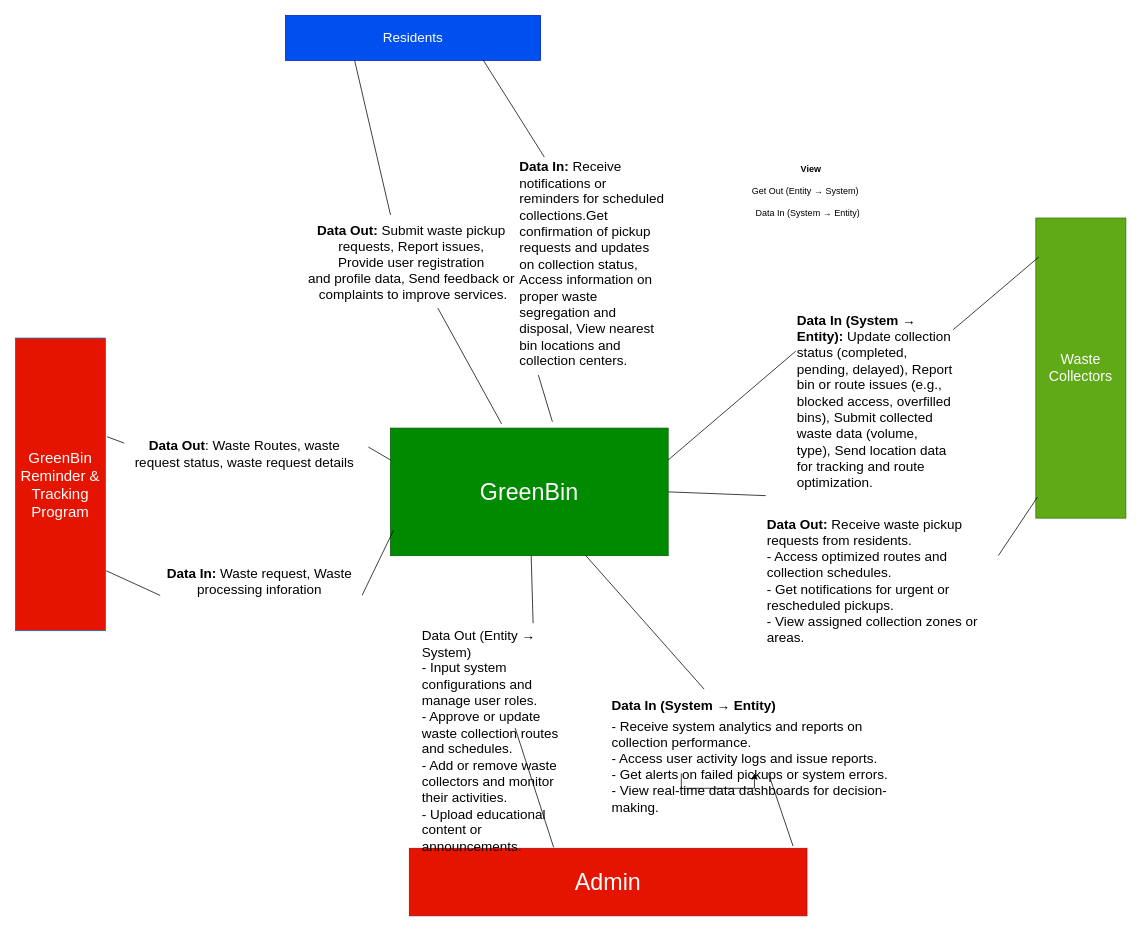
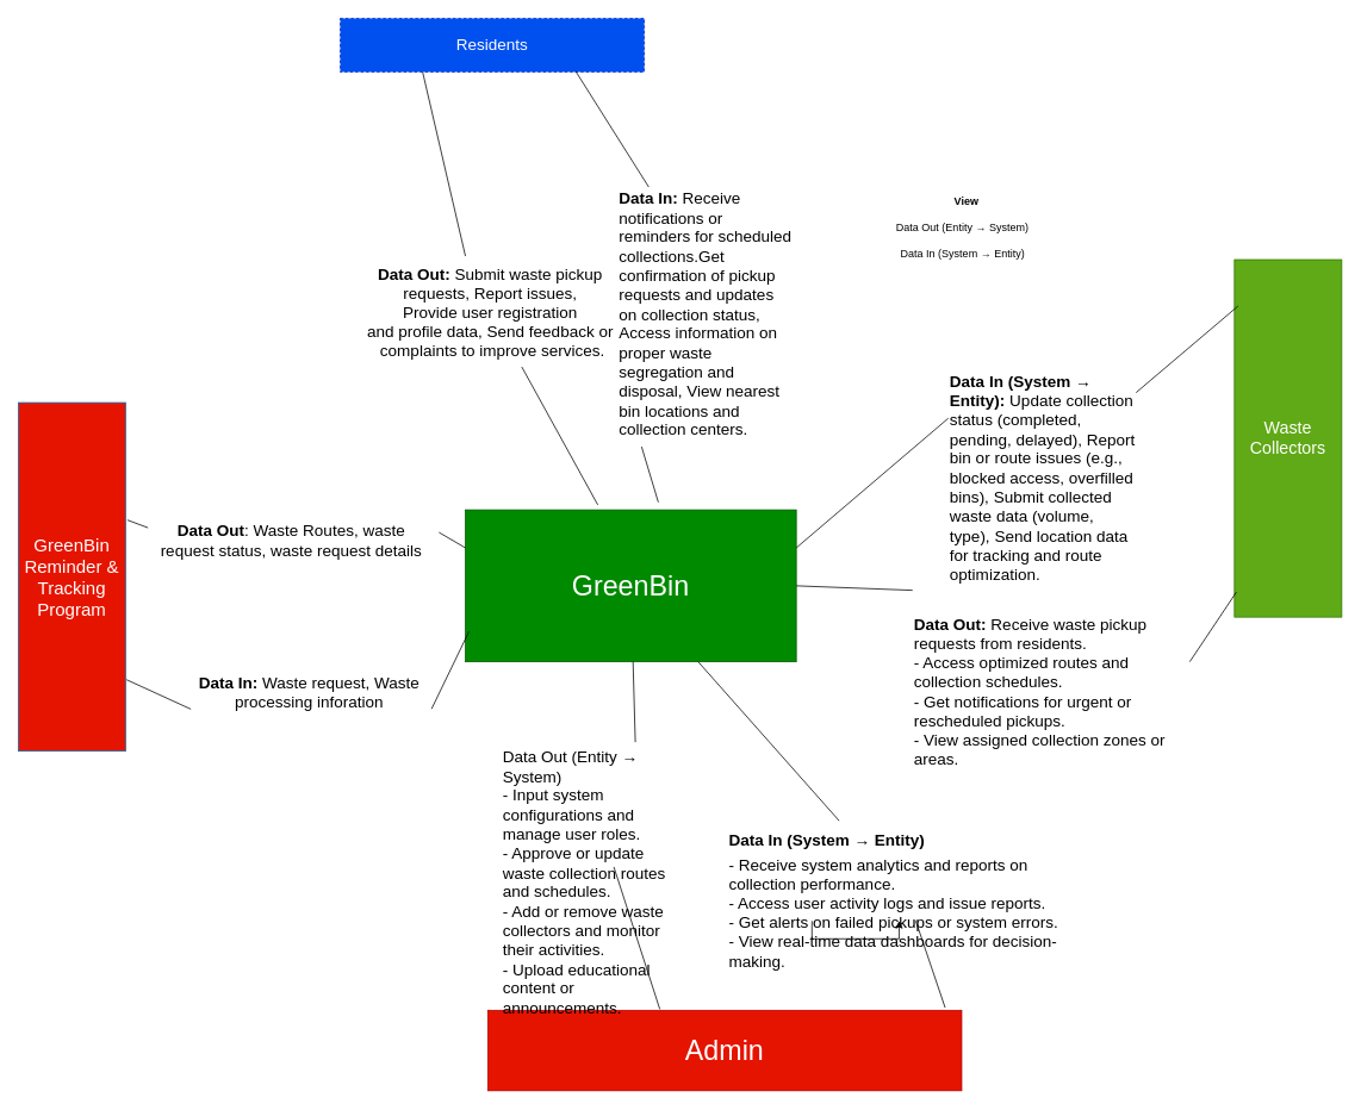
  <mxCell id="0" />
  <mxCell id="1" parent="0" />
  <mxCell id="2" value="GreenBin" style="rounded=0;whiteSpace=wrap;html=1;fillColor=#008a00;strokeColor=#005700;fontColor=#ffffff;fontSize=31;" parent="1" vertex="1"><mxGeometry x="520" y="570" width="370" height="170" as="geometry" /></mxCell>
- <mxCell id="3" value="Residents" style="rounded=0;whiteSpace=wrap;html=1;fillColor=#0050ef;fontColor=#ffffff;strokeColor=#001DBC;fontSize=18;" parent="1" vertex="1"><mxGeometry x="380" y="20" width="340" height="60" as="geometry" /></mxCell>
+ <mxCell id="3" value="Residents" style="rounded=0;whiteSpace=wrap;html=1;fillColor=#0050ef;fontColor=#ffffff;strokeColor=#001DBC;fontSize=18;dashed=1;" parent="1" vertex="1"><mxGeometry x="380" y="20" width="340" height="60" as="geometry" /></mxCell>
  <mxCell id="4" value="Waste Collectors" style="rounded=0;whiteSpace=wrap;html=1;fillColor=#60a917;fontColor=#ffffff;strokeColor=#2D7600;fontSize=19;" parent="1" vertex="1"><mxGeometry x="1380" y="290" width="120" height="400" as="geometry" /></mxCell>
  <mxCell id="5" value="Admin" style="rounded=0;whiteSpace=wrap;html=1;fillColor=#e51400;fontColor=#ffffff;strokeColor=#B20000;fontSize=31;" parent="1" vertex="1"><mxGeometry x="545" y="1130" width="530" height="90" as="geometry" /></mxCell>
  <mxCell id="6" value="" style="endArrow=none;html=1;rounded=0;entryX=0.4;entryY=-0.033;entryDx=0;entryDy=0;entryPerimeter=0;" parent="1" source="9" target="2" edge="1"><mxGeometry width="50" height="50" relative="1" as="geometry"><mxPoint x="760" y="660" as="sourcePoint" /><mxPoint x="810" y="610" as="targetPoint" /></mxGeometry></mxCell>
  <mxCell id="7" value="" style="endArrow=none;html=1;rounded=0;entryX=0.583;entryY=-0.05;entryDx=0;entryDy=0;entryPerimeter=0;exitX=0.135;exitY=1.015;exitDx=0;exitDy=0;exitPerimeter=0;" parent="1" source="11" target="2" edge="1"><mxGeometry width="50" height="50" relative="1" as="geometry"><mxPoint x="729.86" y="431.98" as="sourcePoint" /><mxPoint x="815.86" y="559.98" as="targetPoint" /></mxGeometry></mxCell>
  <mxCell id="8" value="" style="endArrow=none;html=1;rounded=0;exitX=0.271;exitY=1;exitDx=0;exitDy=0;exitPerimeter=0;entryX=0.4;entryY=-0.033;entryDx=0;entryDy=0;entryPerimeter=0;" parent="1" source="3" target="9" edge="1"><mxGeometry width="50" height="50" relative="1" as="geometry"><mxPoint x="652" y="440" as="sourcePoint" /><mxPoint x="718" y="558" as="targetPoint" /></mxGeometry></mxCell>
  <mxCell id="9" value="&lt;div&gt;&lt;b&gt;Data Out:&amp;nbsp;&lt;/b&gt;&lt;span style=&quot;background-color: transparent; color: light-dark(rgb(0, 0, 0), rgb(255, 255, 255));&quot;&gt;Submit waste pickup&amp;nbsp;&lt;/span&gt;&lt;/div&gt;&lt;div&gt;&lt;span style=&quot;background-color: transparent; color: light-dark(rgb(0, 0, 0), rgb(255, 255, 255));&quot;&gt;requests, &lt;/span&gt;&lt;span style=&quot;background-color: transparent; color: light-dark(rgb(0, 0, 0), rgb(255, 255, 255));&quot;&gt;Report issues,&amp;nbsp;&lt;/span&gt;&lt;/div&gt;&lt;div&gt;&lt;span style=&quot;background-color: transparent; color: light-dark(rgb(0, 0, 0), rgb(255, 255, 255));&quot;&gt;Provide user registration&amp;nbsp;&lt;/span&gt;&lt;/div&gt;&lt;div&gt;&lt;span style=&quot;background-color: transparent; color: light-dark(rgb(0, 0, 0), rgb(255, 255, 255));&quot;&gt;and profile data,&lt;/span&gt;&lt;span style=&quot;background-color: transparent; color: light-dark(rgb(0, 0, 0), rgb(255, 255, 255));&quot;&gt;&amp;nbsp;Send feedback or&amp;nbsp;&lt;/span&gt;&lt;/div&gt;&lt;div&gt;&lt;span style=&quot;background-color: transparent; color: light-dark(rgb(0, 0, 0), rgb(255, 255, 255));&quot;&gt;complaints to improve services.&lt;/span&gt;&lt;/div&gt;" style="text;html=1;align=center;verticalAlign=middle;resizable=0;points=[];autosize=1;strokeColor=none;fillColor=none;fontSize=18;" parent="1" vertex="1"><mxGeometry x="400" y="290" width="300" height="120" as="geometry" /></mxCell>
  <mxCell id="10" value="" style="endArrow=none;html=1;rounded=0;entryX=0.175;entryY=0.013;entryDx=0;entryDy=0;entryPerimeter=0;exitX=0.774;exitY=0.983;exitDx=0;exitDy=0;exitPerimeter=0;" parent="1" source="3" target="11" edge="1"><mxGeometry width="50" height="50" relative="1" as="geometry"><mxPoint x="823" y="259" as="sourcePoint" /><mxPoint x="740" y="557" as="targetPoint" /></mxGeometry></mxCell>
  <mxCell id="11" value="&lt;b&gt;Data In:&lt;/b&gt; Receive notifications or reminders for scheduled collections.Get confirmation of pickup requests and updates on collection status, Access information on proper waste segregation and disposal,&amp;nbsp;&lt;span style=&quot;background-color: transparent; color: light-dark(rgb(0, 0, 0), rgb(255, 255, 255));&quot;&gt;View nearest bin locations and collection centers.&lt;/span&gt;" style="text;whiteSpace=wrap;html=1;fontSize=18;" parent="1" vertex="1"><mxGeometry x="690" y="205" width="200" height="290" as="geometry" /></mxCell>
  <mxCell id="12" value="" style="endArrow=none;html=1;rounded=0;exitX=1;exitY=0.25;exitDx=0;exitDy=0;entryX=0.033;entryY=0.13;entryDx=0;entryDy=0;entryPerimeter=0;" parent="1" source="15" target="4" edge="1"><mxGeometry width="50" height="50" relative="1" as="geometry"><mxPoint x="1040" y="680" as="sourcePoint" /><mxPoint x="1090" y="630" as="targetPoint" /></mxGeometry></mxCell>
  <mxCell id="13" value="" style="endArrow=none;html=1;rounded=0;exitX=1;exitY=1;exitDx=0;exitDy=0;entryX=0.018;entryY=0.93;entryDx=0;entryDy=0;entryPerimeter=0;" parent="1" source="17" target="4" edge="1"><mxGeometry width="50" height="50" relative="1" as="geometry"><mxPoint x="940" y="720.5" as="sourcePoint" /><mxPoint x="1640" y="680" as="targetPoint" /></mxGeometry></mxCell>
  <mxCell id="14" value="" style="endArrow=none;html=1;rounded=0;exitX=1;exitY=0.25;exitDx=0;exitDy=0;entryX=0;entryY=0.5;entryDx=0;entryDy=0;" parent="1" source="2" target="15" edge="1"><mxGeometry width="50" height="50" relative="1" as="geometry"><mxPoint x="890" y="613" as="sourcePoint" /><mxPoint x="1654" y="502" as="targetPoint" /></mxGeometry></mxCell>
  <mxCell id="15" value="&lt;b&gt;Data In (System → Entity): &lt;/b&gt;Update collection status (completed, pending, delayed), Report bin or route issues (e.g., blocked access, overfilled bins), Submit collected waste data (volume, type), Send location data for tracking and route optimization." style="text;whiteSpace=wrap;html=1;fontSize=18;" parent="1" vertex="1"><mxGeometry x="1060" y="410" width="210" height="115" as="geometry" /></mxCell>
  <mxCell id="16" value="" style="endArrow=none;html=1;rounded=0;exitX=1;exitY=0.5;exitDx=0;exitDy=0;entryX=0;entryY=0;entryDx=0;entryDy=0;" parent="1" source="2" target="17" edge="1"><mxGeometry width="50" height="50" relative="1" as="geometry"><mxPoint x="890" y="655" as="sourcePoint" /><mxPoint x="1652" y="822" as="targetPoint" /></mxGeometry></mxCell>
  <mxCell id="17" value="&lt;br&gt;&lt;b&gt;Data Out:&lt;/b&gt; Receive waste pickup requests from residents. &lt;br&gt; - Access optimized routes and collection schedules. &lt;br&gt; - Get notifications for urgent or rescheduled pickups. &lt;br&gt; - View assigned collection zones or areas." style="text;whiteSpace=wrap;html=1;fontSize=18;" parent="1" vertex="1"><mxGeometry x="1020" y="660" width="310" height="80" as="geometry" /></mxCell>
  <mxCell id="18" value="" style="endArrow=none;html=1;rounded=0;exitX=0.75;exitY=0;exitDx=0;exitDy=0;" parent="1" source="20" target="2" edge="1"><mxGeometry width="50" height="50" relative="1" as="geometry"><mxPoint x="760" y="650" as="sourcePoint" /><mxPoint x="810" y="600" as="targetPoint" /><Array as="points" /></mxGeometry></mxCell>
  <mxCell id="19" value="" style="endArrow=none;html=1;rounded=0;exitX=0.363;exitY=-0.013;exitDx=0;exitDy=0;exitPerimeter=0;entryX=0.63;entryY=0.997;entryDx=0;entryDy=0;entryPerimeter=0;" parent="1" source="5" target="20" edge="1"><mxGeometry width="50" height="50" relative="1" as="geometry"><mxPoint x="602" y="1089" as="sourcePoint" /><mxPoint x="648" y="740" as="targetPoint" /><Array as="points" /></mxGeometry></mxCell>
  <mxCell id="20" value="Data Out (Entity → System)&#10;- Input system configurations and manage user roles.&#10;- Approve or update waste collection routes and schedules.&#10;- Add or remove waste collectors and monitor their activities.&#10;- Upload educational content or announcements." style="text;whiteSpace=wrap;html=1;fontSize=18;" parent="1" vertex="1"><mxGeometry x="560" y="830" width="200" height="140" as="geometry" /></mxCell>
  <mxCell id="21" value="" style="endArrow=none;html=1;rounded=0;exitX=0.328;exitY=-0.019;exitDx=0;exitDy=0;exitPerimeter=0;" parent="1" source="23" target="2" edge="1"><mxGeometry width="50" height="50" relative="1" as="geometry"><mxPoint x="810" y="1070" as="sourcePoint" /><mxPoint x="860" y="1020" as="targetPoint" /></mxGeometry></mxCell>
  <mxCell id="22" value="" style="endArrow=none;html=1;rounded=0;exitX=0.965;exitY=-0.033;exitDx=0;exitDy=0;exitPerimeter=0;" parent="1" source="5" target="23" edge="1"><mxGeometry width="50" height="50" relative="1" as="geometry"><mxPoint x="1056" y="1127" as="sourcePoint" /><mxPoint x="768" y="740" as="targetPoint" /></mxGeometry></mxCell>
  <mxCell id="23" value="&lt;table&gt;&lt;tbody&gt;&lt;tr&gt;&lt;td data-start=&quot;2049&quot; data-end=&quot;2081&quot; data-col-size=&quot;sm&quot;&gt;&lt;strong data-start=&quot;2051&quot; data-end=&quot;2080&quot;&gt;Data In (System → Entity)&lt;/strong&gt;&lt;/td&gt;&lt;/tr&gt;&lt;/tbody&gt;&lt;/table&gt;&lt;table&gt;&lt;tbody&gt;&lt;tr&gt;&lt;td data-start=&quot;2081&quot; data-end=&quot;2315&quot; data-col-size=&quot;xl&quot;&gt;- Receive system analytics and reports on collection performance. &lt;br&gt; - Access user activity logs and issue reports. &lt;br&gt; - Get alerts on failed pickups or system errors. &lt;br&gt; - View real-time data dashboards for decision-making.&lt;/td&gt;&lt;/tr&gt;&lt;/tbody&gt;&lt;/table&gt;" style="text;whiteSpace=wrap;html=1;fontSize=18;" parent="1" vertex="1"><mxGeometry x="810" y="920" width="390" height="110" as="geometry" /></mxCell>
- <mxCell id="24" value="Get Out (Entity → System)" style="text;whiteSpace=wrap;html=1;" parent="1" vertex="1"><mxGeometry x="1000" y="240" width="180" height="40" as="geometry" /></mxCell>
+ <mxCell id="24" value="Data Out (Entity → System)" style="text;whiteSpace=wrap;html=1;" parent="1" vertex="1"><mxGeometry x="1000" y="240" width="180" height="40" as="geometry" /></mxCell>
  <mxCell id="25" value="Data In (System → Entity)" style="text;whiteSpace=wrap;html=1;" parent="1" vertex="1"><mxGeometry x="1005" y="270" width="170" height="40" as="geometry" /></mxCell>
  <mxCell id="26" value="&lt;b&gt;View&lt;/b&gt;" style="text;html=1;align=center;verticalAlign=middle;resizable=0;points=[];autosize=1;strokeColor=none;fillColor=none;" parent="1" vertex="1"><mxGeometry x="1055" y="210" width="50" height="30" as="geometry" /></mxCell>
  <mxCell id="27" value="GreenBin&lt;br&gt;Reminder &amp;amp; Tracking&lt;br&gt;Program" style="rounded=0;whiteSpace=wrap;html=1;fillColor=#e51400;fontColor=#ffffff;strokeColor=#006EAF;fontSize=20;" parent="1" vertex="1"><mxGeometry x="20" y="450" width="120" height="390" as="geometry" /></mxCell>
  <mxCell id="28" value="" style="endArrow=none;html=1;rounded=0;entryX=0;entryY=0.25;entryDx=0;entryDy=0;exitX=1.017;exitY=0.337;exitDx=0;exitDy=0;exitPerimeter=0;" parent="1" source="30" target="2" edge="1"><mxGeometry width="50" height="50" relative="1" as="geometry"><mxPoint x="230" y="620" as="sourcePoint" /><mxPoint x="272" y="694" as="targetPoint" /></mxGeometry></mxCell>
  <mxCell id="29" value="" style="endArrow=none;html=1;rounded=0;entryX=0;entryY=0.25;entryDx=0;entryDy=0;exitX=1.017;exitY=0.337;exitDx=0;exitDy=0;exitPerimeter=0;" parent="1" source="27" target="30" edge="1"><mxGeometry width="50" height="50" relative="1" as="geometry"><mxPoint x="142" y="631" as="sourcePoint" /><mxPoint x="520" y="613" as="targetPoint" /></mxGeometry></mxCell>
  <mxCell id="30" value="&lt;b&gt;Data Out&lt;/b&gt;: Waste Routes, waste&lt;br&gt;&lt;div&gt;request status, waste request details&lt;/div&gt;" style="text;html=1;align=center;verticalAlign=middle;resizable=0;points=[];autosize=1;strokeColor=none;fillColor=none;fontSize=18;" parent="1" vertex="1"><mxGeometry x="165" y="575" width="320" height="60" as="geometry" /></mxCell>
  <mxCell id="31" value="" style="endArrow=none;html=1;rounded=0;entryX=0.011;entryY=0.8;entryDx=0;entryDy=0;exitX=1.008;exitY=0.795;exitDx=0;exitDy=0;exitPerimeter=0;entryPerimeter=0;" parent="1" source="33" target="2" edge="1"><mxGeometry width="50" height="50" relative="1" as="geometry"><mxPoint x="216" y="788" as="sourcePoint" /><mxPoint x="294" y="740" as="targetPoint" /></mxGeometry></mxCell>
  <mxCell id="32" value="" style="endArrow=none;html=1;rounded=0;entryX=0.011;entryY=0.8;entryDx=0;entryDy=0;exitX=1.008;exitY=0.795;exitDx=0;exitDy=0;exitPerimeter=0;entryPerimeter=0;" parent="1" source="27" target="33" edge="1"><mxGeometry width="50" height="50" relative="1" as="geometry"><mxPoint x="141" y="810" as="sourcePoint" /><mxPoint x="524" y="706" as="targetPoint" /></mxGeometry></mxCell>
  <mxCell id="33" value="&lt;div&gt;&lt;b&gt;Data In: &lt;/b&gt;Waste request, Waste&lt;/div&gt;&lt;div&gt;processing inforation&lt;/div&gt;" style="text;html=1;align=center;verticalAlign=middle;resizable=0;points=[];autosize=1;strokeColor=none;fillColor=none;fontSize=18;" parent="1" vertex="1"><mxGeometry x="210" y="745" width="270" height="60" as="geometry" /></mxCell>
  <mxCell id="34" style="edgeStyle=orthogonalEdgeStyle;rounded=0;orthogonalLoop=1;jettySize=auto;html=1;exitX=0.25;exitY=1;exitDx=0;exitDy=0;" edge="1" parent="1" source="23" target="23"><mxGeometry relative="1" as="geometry" /></mxCell>
